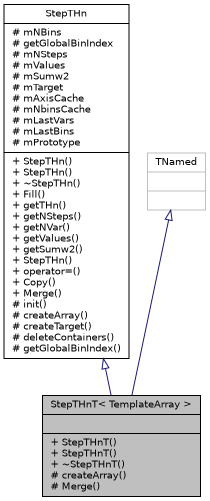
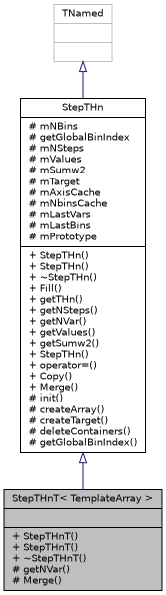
  digraph {
    node [color=black fontname=Helvetica fontsize=10 shape=record]
    edge [arrowtail=onormal color=midnightblue dir=back fontname=Helvetica fontsize=10 labelfontname=Helvetica labelfontsize=10 style=solid]
-   n1 [fillcolor=grey75 fontcolor=black height=0.2 label="{StepTHnT\< TemplateArray \>\n||+ StepTHnT()\l+ StepTHnT()\l+ ~StepTHnT()\l# createArray()\l# Merge()\l}" style=filled width=0.4]
+   n1 [fillcolor=grey75 fontcolor=black height=0.2 label="{StepTHnT\< TemplateArray \>\n||+ StepTHnT()\l+ StepTHnT()\l+ ~StepTHnT()\l# getNVar()\l# Merge()\l}" style=filled width=0.4]
    n2 [height=0.2 label="{StepTHn\n|# mNBins\l# getGlobalBinIndex\l# mNSteps\l# mValues\l# mSumw2\l# mTarget\l# mAxisCache\l# mNbinsCache\l# mLastVars\l# mLastBins\l# mPrototype\l|+ StepTHn()\l+ StepTHn()\l+ ~StepTHn()\l+ Fill()\l+ getTHn()\l+ getNSteps()\l+ getNVar()\l+ getValues()\l+ getSumw2()\l+ StepTHn()\l+ operator=()\l+ Copy()\l+ Merge()\l# init()\l# createArray()\l# createTarget()\l# deleteContainers()\l# getGlobalBinIndex()\l}" width=0.4]
    n3 [color=grey75 height=0.2 label="{TNamed\n||}" width=0.4]
    n2 -> n1
-   n3 -> n1
+   n3 -> n2
  }
